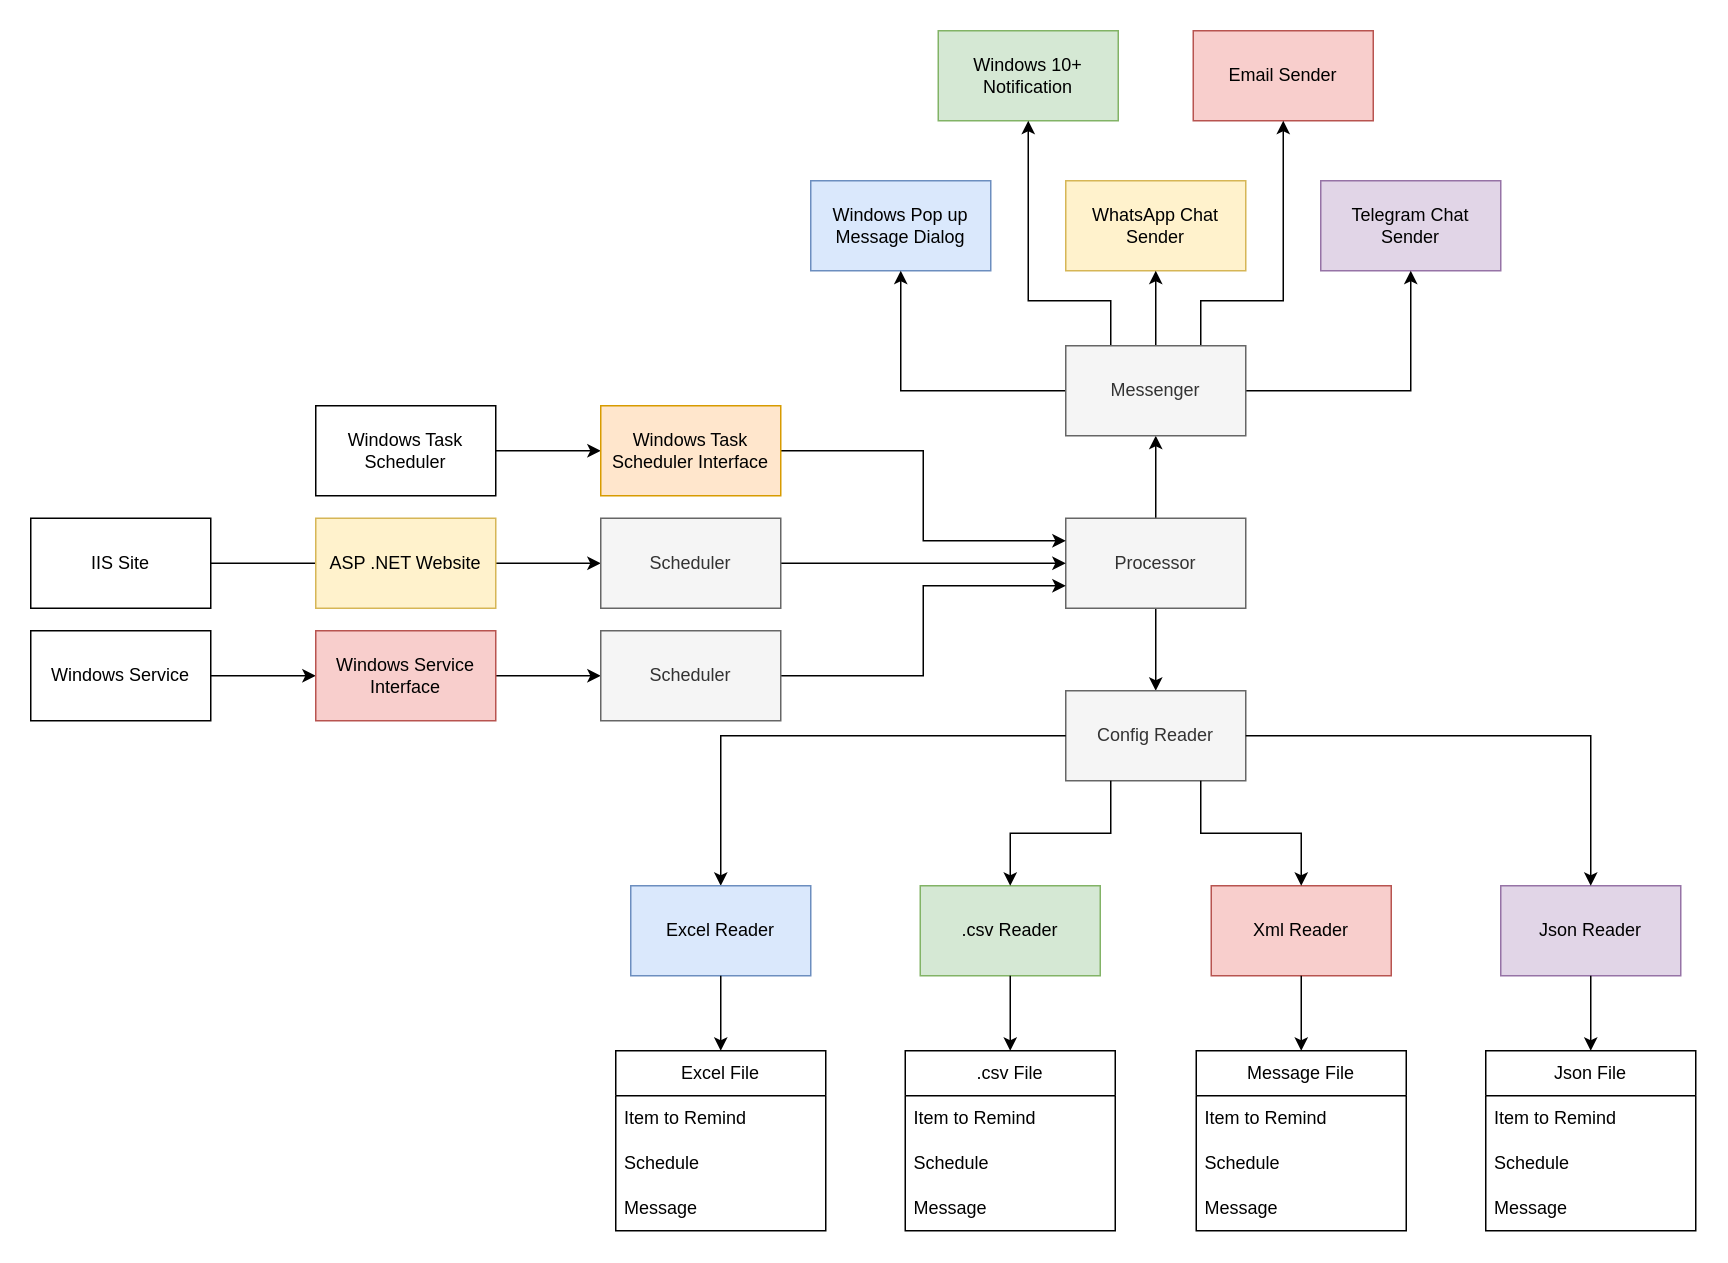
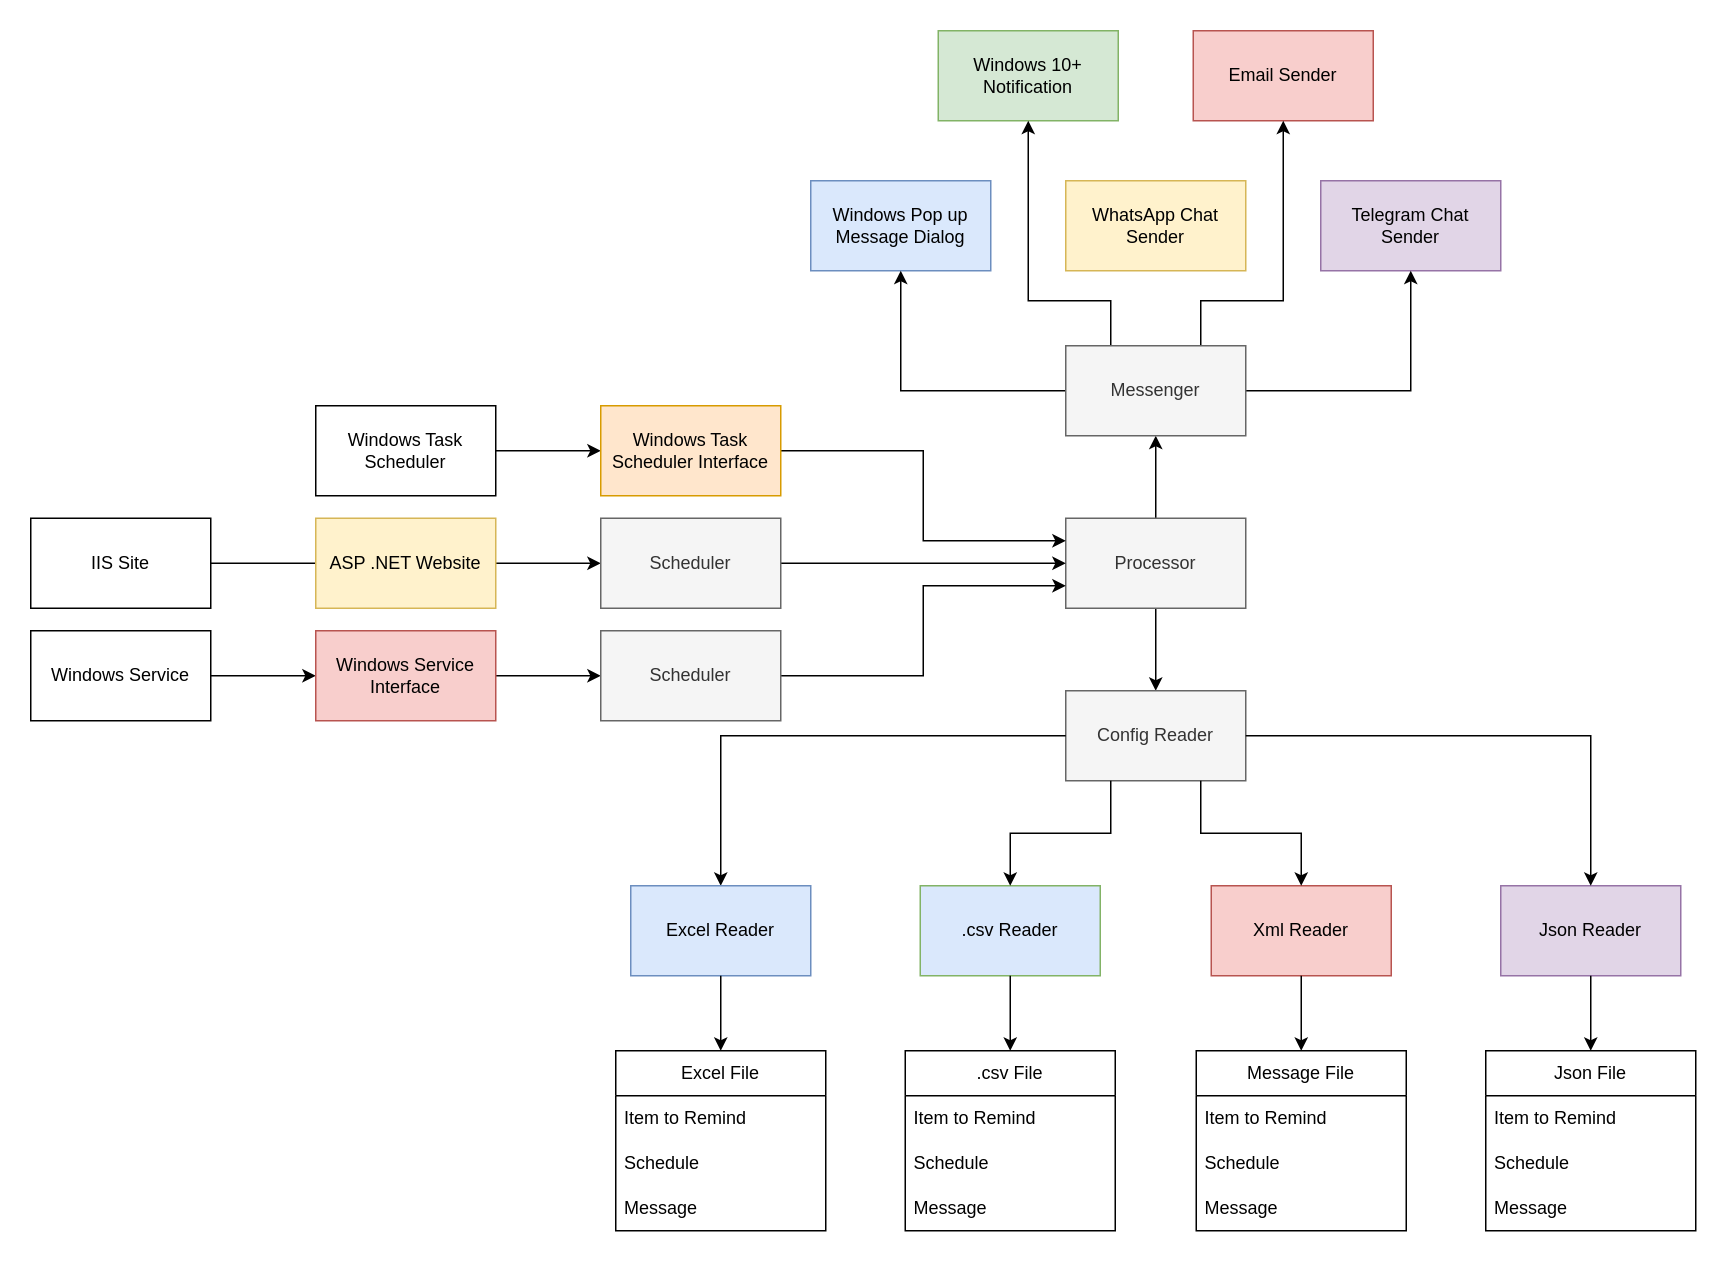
  <mxCell id="0" />
  <mxCell id="1" parent="0" />
  <mxCell id="2" style="edgeStyle=orthogonalEdgeStyle;rounded=0;html=1;exitX=0.5;exitY=0;exitDx=0;exitDy=0;entryX=0.5;entryY=1;entryDx=0;entryDy=0;" edge="1" parent="1" source="4" target="24"><mxGeometry relative="1" as="geometry" /></mxCell>
  <mxCell id="3" style="edgeStyle=orthogonalEdgeStyle;rounded=0;html=1;exitX=0.5;exitY=1;exitDx=0;exitDy=0;" edge="1" parent="1" source="4" target="26"><mxGeometry relative="1" as="geometry" /></mxCell>
  <mxCell id="4" value="Processor" style="rounded=0;whiteSpace=wrap;html=1;fillColor=#f5f5f5;fontColor=#333333;strokeColor=#666666;" vertex="1" parent="1"><mxGeometry x="710" y="345" width="120" height="60" as="geometry" /></mxCell>
  <mxCell id="5" style="edgeStyle=orthogonalEdgeStyle;rounded=0;html=1;exitX=1;exitY=0.5;exitDx=0;exitDy=0;entryX=0;entryY=0.5;entryDx=0;entryDy=0;" edge="1" parent="1" source="6" target="8"><mxGeometry relative="1" as="geometry" /></mxCell>
  <mxCell id="6" value="Windows Task&lt;br&gt;Scheduler" style="rounded=0;whiteSpace=wrap;html=1;" vertex="1" parent="1"><mxGeometry x="210" y="270" width="120" height="60" as="geometry" /></mxCell>
  <mxCell id="7" style="edgeStyle=orthogonalEdgeStyle;rounded=0;html=1;exitX=1;exitY=0.5;exitDx=0;exitDy=0;entryX=0;entryY=0.25;entryDx=0;entryDy=0;" edge="1" parent="1" source="8" target="4"><mxGeometry relative="1" as="geometry" /></mxCell>
  <mxCell id="8" value="Windows Task&lt;br style=&quot;border-color: var(--border-color);&quot;&gt;Scheduler Interface" style="rounded=0;whiteSpace=wrap;html=1;fillColor=#ffe6cc;strokeColor=#d79b00;" vertex="1" parent="1"><mxGeometry x="400" y="270" width="120" height="60" as="geometry" /></mxCell>
  <mxCell id="9" style="edgeStyle=orthogonalEdgeStyle;rounded=0;html=1;exitX=1;exitY=0.5;exitDx=0;exitDy=0;" edge="1" parent="1" source="67" target="4"><mxGeometry relative="1" as="geometry"><mxPoint x="520" y="375" as="sourcePoint" /></mxGeometry></mxCell>
  <mxCell id="10" style="edgeStyle=orthogonalEdgeStyle;rounded=0;html=1;exitX=1;exitY=0.5;exitDx=0;exitDy=0;entryX=0;entryY=0.75;entryDx=0;entryDy=0;" edge="1" parent="1" source="68" target="4"><mxGeometry relative="1" as="geometry"><mxPoint x="520" y="450" as="sourcePoint" /></mxGeometry></mxCell>
  <mxCell id="11" value="" style="group" vertex="1" connectable="0" parent="1"><mxGeometry x="540" y="20" width="460" height="270" as="geometry" /></mxCell>
  <mxCell id="12" value="" style="group" vertex="1" connectable="0" parent="11"><mxGeometry y="100" width="460" height="60" as="geometry" /></mxCell>
  <mxCell id="13" value="Windows Pop up&lt;br&gt;Message Dialog" style="rounded=0;whiteSpace=wrap;html=1;fillColor=#dae8fc;strokeColor=#6c8ebf;" vertex="1" parent="12"><mxGeometry width="120" height="60" as="geometry" /></mxCell>
  <mxCell id="14" value="Telegram Chat&lt;br&gt;Sender" style="rounded=0;whiteSpace=wrap;html=1;fillColor=#e1d5e7;strokeColor=#9673a6;" vertex="1" parent="12"><mxGeometry x="340" width="120" height="60" as="geometry" /></mxCell>
  <mxCell id="15" value="WhatsApp Chat&lt;br&gt;Sender" style="rounded=0;whiteSpace=wrap;html=1;fillColor=#fff2cc;strokeColor=#d6b656;" vertex="1" parent="12"><mxGeometry x="170" width="120" height="60" as="geometry" /></mxCell>
  <mxCell id="16" value="" style="group" vertex="1" connectable="0" parent="11"><mxGeometry x="85" width="290" height="60" as="geometry" /></mxCell>
  <mxCell id="17" value="Windows 10+&lt;br&gt;Notification" style="rounded=0;whiteSpace=wrap;html=1;fillColor=#d5e8d4;strokeColor=#82b366;" vertex="1" parent="16"><mxGeometry width="120" height="60" as="geometry" /></mxCell>
  <mxCell id="18" value="Email Sender" style="rounded=0;whiteSpace=wrap;html=1;fillColor=#f8cecc;strokeColor=#b85450;" vertex="1" parent="16"><mxGeometry x="170" width="120" height="60" as="geometry" /></mxCell>
- <mxCell id="19" style="edgeStyle=orthogonalEdgeStyle;rounded=0;html=1;exitX=0.5;exitY=0;exitDx=0;exitDy=0;" edge="1" parent="11" source="24" target="15"><mxGeometry relative="1" as="geometry" /></mxCell>
  <mxCell id="20" style="edgeStyle=orthogonalEdgeStyle;rounded=0;html=1;exitX=1;exitY=0.5;exitDx=0;exitDy=0;" edge="1" parent="11" source="24" target="14"><mxGeometry relative="1" as="geometry" /></mxCell>
  <mxCell id="21" style="edgeStyle=orthogonalEdgeStyle;rounded=0;html=1;exitX=0;exitY=0.5;exitDx=0;exitDy=0;entryX=0.5;entryY=1;entryDx=0;entryDy=0;" edge="1" parent="11" source="24" target="13"><mxGeometry relative="1" as="geometry" /></mxCell>
  <mxCell id="22" style="edgeStyle=orthogonalEdgeStyle;rounded=0;html=1;exitX=0.75;exitY=0;exitDx=0;exitDy=0;entryX=0.5;entryY=1;entryDx=0;entryDy=0;" edge="1" parent="11" source="24" target="18"><mxGeometry relative="1" as="geometry"><Array as="points"><mxPoint x="260" y="180" /><mxPoint x="315" y="180" /></Array></mxGeometry></mxCell>
  <mxCell id="23" style="edgeStyle=orthogonalEdgeStyle;rounded=0;html=1;exitX=0.25;exitY=0;exitDx=0;exitDy=0;entryX=0.5;entryY=1;entryDx=0;entryDy=0;" edge="1" parent="11" source="24" target="17"><mxGeometry relative="1" as="geometry"><Array as="points"><mxPoint x="200" y="180" /><mxPoint x="145" y="180" /></Array></mxGeometry></mxCell>
  <mxCell id="24" value="Messenger" style="rounded=0;whiteSpace=wrap;html=1;fillColor=#f5f5f5;fontColor=#333333;strokeColor=#666666;" vertex="1" parent="11"><mxGeometry x="170" y="210" width="120" height="60" as="geometry" /></mxCell>
  <mxCell id="25" value="" style="group" vertex="1" connectable="0" parent="1"><mxGeometry x="410" y="460" width="720" height="360" as="geometry" /></mxCell>
  <mxCell id="26" value="Config Reader" style="rounded=0;whiteSpace=wrap;html=1;fillColor=#f5f5f5;fontColor=#333333;strokeColor=#666666;" vertex="1" parent="25"><mxGeometry x="300" width="120" height="60" as="geometry" /></mxCell>
  <mxCell id="27" value="" style="endArrow=classic;html=1;rounded=0;exitX=0;exitY=0.5;exitDx=0;exitDy=0;entryX=0.5;entryY=0;entryDx=0;entryDy=0;edgeStyle=orthogonalEdgeStyle;" edge="1" parent="25" source="26" target="53"><mxGeometry width="50" height="50" relative="1" as="geometry"><mxPoint x="110" y="80" as="sourcePoint" /><mxPoint x="160" y="30" as="targetPoint" /></mxGeometry></mxCell>
  <mxCell id="28" value="" style="group" vertex="1" connectable="0" parent="25"><mxGeometry x="580" y="130" width="140" height="230" as="geometry" /></mxCell>
  <mxCell id="29" value="Json Reader" style="rounded=0;whiteSpace=wrap;html=1;fillColor=#e1d5e7;strokeColor=#9673a6;" vertex="1" parent="28"><mxGeometry x="10" width="120" height="60" as="geometry" /></mxCell>
  <mxCell id="30" value="Json File" style="swimlane;fontStyle=0;childLayout=stackLayout;horizontal=1;startSize=30;horizontalStack=0;resizeParent=1;resizeParentMax=0;resizeLast=0;collapsible=1;marginBottom=0;whiteSpace=wrap;html=1;" vertex="1" parent="28"><mxGeometry y="110" width="140" height="120" as="geometry" /></mxCell>
  <mxCell id="31" value="Item to Remind" style="text;strokeColor=none;fillColor=none;align=left;verticalAlign=middle;spacingLeft=4;spacingRight=4;overflow=hidden;points=[[0,0.5],[1,0.5]];portConstraint=eastwest;rotatable=0;whiteSpace=wrap;html=1;" vertex="1" parent="30"><mxGeometry y="30" width="140" height="30" as="geometry" /></mxCell>
  <mxCell id="32" value="Schedule" style="text;strokeColor=none;fillColor=none;align=left;verticalAlign=middle;spacingLeft=4;spacingRight=4;overflow=hidden;points=[[0,0.5],[1,0.5]];portConstraint=eastwest;rotatable=0;whiteSpace=wrap;html=1;" vertex="1" parent="30"><mxGeometry y="60" width="140" height="30" as="geometry" /></mxCell>
  <mxCell id="33" value="Message" style="text;strokeColor=none;fillColor=none;align=left;verticalAlign=middle;spacingLeft=4;spacingRight=4;overflow=hidden;points=[[0,0.5],[1,0.5]];portConstraint=eastwest;rotatable=0;whiteSpace=wrap;html=1;" vertex="1" parent="30"><mxGeometry y="90" width="140" height="30" as="geometry" /></mxCell>
  <mxCell id="34" value="" style="endArrow=classic;html=1;exitX=0.5;exitY=1;exitDx=0;exitDy=0;entryX=0.5;entryY=0;entryDx=0;entryDy=0;" edge="1" parent="28" source="29" target="30"><mxGeometry width="50" height="50" relative="1" as="geometry"><mxPoint x="-155" y="120" as="sourcePoint" /><mxPoint x="-105" y="70" as="targetPoint" /></mxGeometry></mxCell>
  <mxCell id="35" style="edgeStyle=orthogonalEdgeStyle;rounded=0;html=1;exitX=1;exitY=0.5;exitDx=0;exitDy=0;entryX=0.5;entryY=0;entryDx=0;entryDy=0;" edge="1" parent="25" source="26" target="29"><mxGeometry relative="1" as="geometry" /></mxCell>
  <mxCell id="36" value="" style="group" vertex="1" connectable="0" parent="25"><mxGeometry x="387" y="130" width="140" height="230" as="geometry" /></mxCell>
  <mxCell id="37" value="Xml Reader" style="rounded=0;whiteSpace=wrap;html=1;fillColor=#f8cecc;strokeColor=#b85450;" vertex="1" parent="36"><mxGeometry x="10" width="120" height="60" as="geometry" /></mxCell>
  <mxCell id="38" value="Message File" style="swimlane;fontStyle=0;childLayout=stackLayout;horizontal=1;startSize=30;horizontalStack=0;resizeParent=1;resizeParentMax=0;resizeLast=0;collapsible=1;marginBottom=0;whiteSpace=wrap;html=1;" vertex="1" parent="36"><mxGeometry y="110" width="140" height="120" as="geometry" /></mxCell>
  <mxCell id="39" value="Item to Remind" style="text;strokeColor=none;fillColor=none;align=left;verticalAlign=middle;spacingLeft=4;spacingRight=4;overflow=hidden;points=[[0,0.5],[1,0.5]];portConstraint=eastwest;rotatable=0;whiteSpace=wrap;html=1;" vertex="1" parent="38"><mxGeometry y="30" width="140" height="30" as="geometry" /></mxCell>
  <mxCell id="40" value="Schedule" style="text;strokeColor=none;fillColor=none;align=left;verticalAlign=middle;spacingLeft=4;spacingRight=4;overflow=hidden;points=[[0,0.5],[1,0.5]];portConstraint=eastwest;rotatable=0;whiteSpace=wrap;html=1;" vertex="1" parent="38"><mxGeometry y="60" width="140" height="30" as="geometry" /></mxCell>
  <mxCell id="41" value="Message" style="text;strokeColor=none;fillColor=none;align=left;verticalAlign=middle;spacingLeft=4;spacingRight=4;overflow=hidden;points=[[0,0.5],[1,0.5]];portConstraint=eastwest;rotatable=0;whiteSpace=wrap;html=1;" vertex="1" parent="38"><mxGeometry y="90" width="140" height="30" as="geometry" /></mxCell>
  <mxCell id="42" value="" style="endArrow=classic;html=1;exitX=0.5;exitY=1;exitDx=0;exitDy=0;entryX=0.5;entryY=0;entryDx=0;entryDy=0;" edge="1" parent="36" source="37" target="38"><mxGeometry width="50" height="50" relative="1" as="geometry"><mxPoint x="-142" y="120" as="sourcePoint" /><mxPoint x="-92" y="70" as="targetPoint" /></mxGeometry></mxCell>
  <mxCell id="43" style="edgeStyle=orthogonalEdgeStyle;rounded=0;html=1;exitX=0.75;exitY=1;exitDx=0;exitDy=0;entryX=0.5;entryY=0;entryDx=0;entryDy=0;" edge="1" parent="25" source="26" target="37"><mxGeometry relative="1" as="geometry" /></mxCell>
  <mxCell id="44" value="" style="group" vertex="1" connectable="0" parent="25"><mxGeometry x="193" y="130" width="140" height="230" as="geometry" /></mxCell>
- <mxCell id="45" value=".csv Reader" style="rounded=0;whiteSpace=wrap;html=1;fillColor=#d5e8d4;strokeColor=#82b366;" vertex="1" parent="44"><mxGeometry x="10" width="120" height="60" as="geometry" /></mxCell>
+ <mxCell id="45" value=".csv Reader" style="rounded=0;whiteSpace=wrap;html=1;fillColor=#dae8fc;strokeColor=#82b366;" vertex="1" parent="44"><mxGeometry x="10" width="120" height="60" as="geometry" /></mxCell>
  <mxCell id="46" value=".csv File" style="swimlane;fontStyle=0;childLayout=stackLayout;horizontal=1;startSize=30;horizontalStack=0;resizeParent=1;resizeParentMax=0;resizeLast=0;collapsible=1;marginBottom=0;whiteSpace=wrap;html=1;" vertex="1" parent="44"><mxGeometry y="110" width="140" height="120" as="geometry" /></mxCell>
  <mxCell id="47" value="Item to Remind" style="text;strokeColor=none;fillColor=none;align=left;verticalAlign=middle;spacingLeft=4;spacingRight=4;overflow=hidden;points=[[0,0.5],[1,0.5]];portConstraint=eastwest;rotatable=0;whiteSpace=wrap;html=1;" vertex="1" parent="46"><mxGeometry y="30" width="140" height="30" as="geometry" /></mxCell>
  <mxCell id="48" value="Schedule" style="text;strokeColor=none;fillColor=none;align=left;verticalAlign=middle;spacingLeft=4;spacingRight=4;overflow=hidden;points=[[0,0.5],[1,0.5]];portConstraint=eastwest;rotatable=0;whiteSpace=wrap;html=1;" vertex="1" parent="46"><mxGeometry y="60" width="140" height="30" as="geometry" /></mxCell>
  <mxCell id="49" value="Message" style="text;strokeColor=none;fillColor=none;align=left;verticalAlign=middle;spacingLeft=4;spacingRight=4;overflow=hidden;points=[[0,0.5],[1,0.5]];portConstraint=eastwest;rotatable=0;whiteSpace=wrap;html=1;" vertex="1" parent="46"><mxGeometry y="90" width="140" height="30" as="geometry" /></mxCell>
  <mxCell id="50" value="" style="endArrow=classic;html=1;exitX=0.5;exitY=1;exitDx=0;exitDy=0;entryX=0.5;entryY=0;entryDx=0;entryDy=0;" edge="1" parent="44" source="45" target="46"><mxGeometry width="50" height="50" relative="1" as="geometry"><mxPoint x="-153" y="120" as="sourcePoint" /><mxPoint x="-103" y="70" as="targetPoint" /></mxGeometry></mxCell>
  <mxCell id="51" style="edgeStyle=orthogonalEdgeStyle;rounded=0;html=1;exitX=0.25;exitY=1;exitDx=0;exitDy=0;" edge="1" parent="25" source="26" target="45"><mxGeometry relative="1" as="geometry" /></mxCell>
  <mxCell id="52" value="" style="group" vertex="1" connectable="0" parent="25"><mxGeometry y="130" width="140" height="230" as="geometry" /></mxCell>
  <mxCell id="53" value="Excel Reader" style="rounded=0;whiteSpace=wrap;html=1;fillColor=#dae8fc;strokeColor=#6c8ebf;" vertex="1" parent="52"><mxGeometry x="10" width="120" height="60" as="geometry" /></mxCell>
  <mxCell id="54" value="Excel File" style="swimlane;fontStyle=0;childLayout=stackLayout;horizontal=1;startSize=30;horizontalStack=0;resizeParent=1;resizeParentMax=0;resizeLast=0;collapsible=1;marginBottom=0;whiteSpace=wrap;html=1;" vertex="1" parent="52"><mxGeometry y="110" width="140" height="120" as="geometry" /></mxCell>
  <mxCell id="55" value="Item to Remind" style="text;strokeColor=none;fillColor=none;align=left;verticalAlign=middle;spacingLeft=4;spacingRight=4;overflow=hidden;points=[[0,0.5],[1,0.5]];portConstraint=eastwest;rotatable=0;whiteSpace=wrap;html=1;" vertex="1" parent="54"><mxGeometry y="30" width="140" height="30" as="geometry" /></mxCell>
  <mxCell id="56" value="Schedule" style="text;strokeColor=none;fillColor=none;align=left;verticalAlign=middle;spacingLeft=4;spacingRight=4;overflow=hidden;points=[[0,0.5],[1,0.5]];portConstraint=eastwest;rotatable=0;whiteSpace=wrap;html=1;" vertex="1" parent="54"><mxGeometry y="60" width="140" height="30" as="geometry" /></mxCell>
  <mxCell id="57" value="Message" style="text;strokeColor=none;fillColor=none;align=left;verticalAlign=middle;spacingLeft=4;spacingRight=4;overflow=hidden;points=[[0,0.5],[1,0.5]];portConstraint=eastwest;rotatable=0;whiteSpace=wrap;html=1;" vertex="1" parent="54"><mxGeometry y="90" width="140" height="30" as="geometry" /></mxCell>
  <mxCell id="58" value="" style="endArrow=classic;html=1;exitX=0.5;exitY=1;exitDx=0;exitDy=0;entryX=0.5;entryY=0;entryDx=0;entryDy=0;" edge="1" parent="52" source="53" target="54"><mxGeometry width="50" height="50" relative="1" as="geometry"><mxPoint x="-155" y="120" as="sourcePoint" /><mxPoint x="-105" y="70" as="targetPoint" /></mxGeometry></mxCell>
  <mxCell id="59" style="edgeStyle=orthogonalEdgeStyle;rounded=0;html=1;exitX=1;exitY=0.5;exitDx=0;exitDy=0;entryX=0;entryY=0.5;entryDx=0;entryDy=0;endArrow=none;" edge="1" parent="1" source="60" target="64"><mxGeometry relative="1" as="geometry" /></mxCell>
  <mxCell id="60" value="IIS Site" style="rounded=0;whiteSpace=wrap;html=1;" vertex="1" parent="1"><mxGeometry x="20" y="345" width="120" height="60" as="geometry" /></mxCell>
  <mxCell id="61" style="edgeStyle=orthogonalEdgeStyle;rounded=0;html=1;exitX=1;exitY=0.5;exitDx=0;exitDy=0;entryX=0;entryY=0.5;entryDx=0;entryDy=0;" edge="1" parent="1" source="62" target="66"><mxGeometry relative="1" as="geometry" /></mxCell>
  <mxCell id="62" value="Windows Service" style="rounded=0;whiteSpace=wrap;html=1;" vertex="1" parent="1"><mxGeometry x="20" y="420" width="120" height="60" as="geometry" /></mxCell>
  <mxCell id="63" style="edgeStyle=orthogonalEdgeStyle;rounded=0;html=1;exitX=1;exitY=0.5;exitDx=0;exitDy=0;entryX=0;entryY=0.5;entryDx=0;entryDy=0;" edge="1" parent="1" source="64" target="67"><mxGeometry relative="1" as="geometry" /></mxCell>
  <mxCell id="64" value="ASP .NET Website" style="rounded=0;whiteSpace=wrap;html=1;fillColor=#fff2cc;strokeColor=#d6b656;" vertex="1" parent="1"><mxGeometry x="210" y="345" width="120" height="60" as="geometry" /></mxCell>
  <mxCell id="65" style="edgeStyle=orthogonalEdgeStyle;rounded=0;html=1;exitX=1;exitY=0.5;exitDx=0;exitDy=0;entryX=0;entryY=0.5;entryDx=0;entryDy=0;" edge="1" parent="1" source="66" target="68"><mxGeometry relative="1" as="geometry" /></mxCell>
  <mxCell id="66" value="Windows Service&lt;br&gt;Interface" style="rounded=0;whiteSpace=wrap;html=1;fillColor=#f8cecc;strokeColor=#b85450;" vertex="1" parent="1"><mxGeometry x="210" y="420" width="120" height="60" as="geometry" /></mxCell>
  <mxCell id="67" value="Scheduler" style="rounded=0;whiteSpace=wrap;html=1;fillColor=#f5f5f5;fontColor=#333333;strokeColor=#666666;" vertex="1" parent="1"><mxGeometry x="400" y="345" width="120" height="60" as="geometry" /></mxCell>
  <mxCell id="68" value="Scheduler" style="rounded=0;whiteSpace=wrap;html=1;fillColor=#f5f5f5;fontColor=#333333;strokeColor=#666666;" vertex="1" parent="1"><mxGeometry x="400" y="420" width="120" height="60" as="geometry" /></mxCell>
